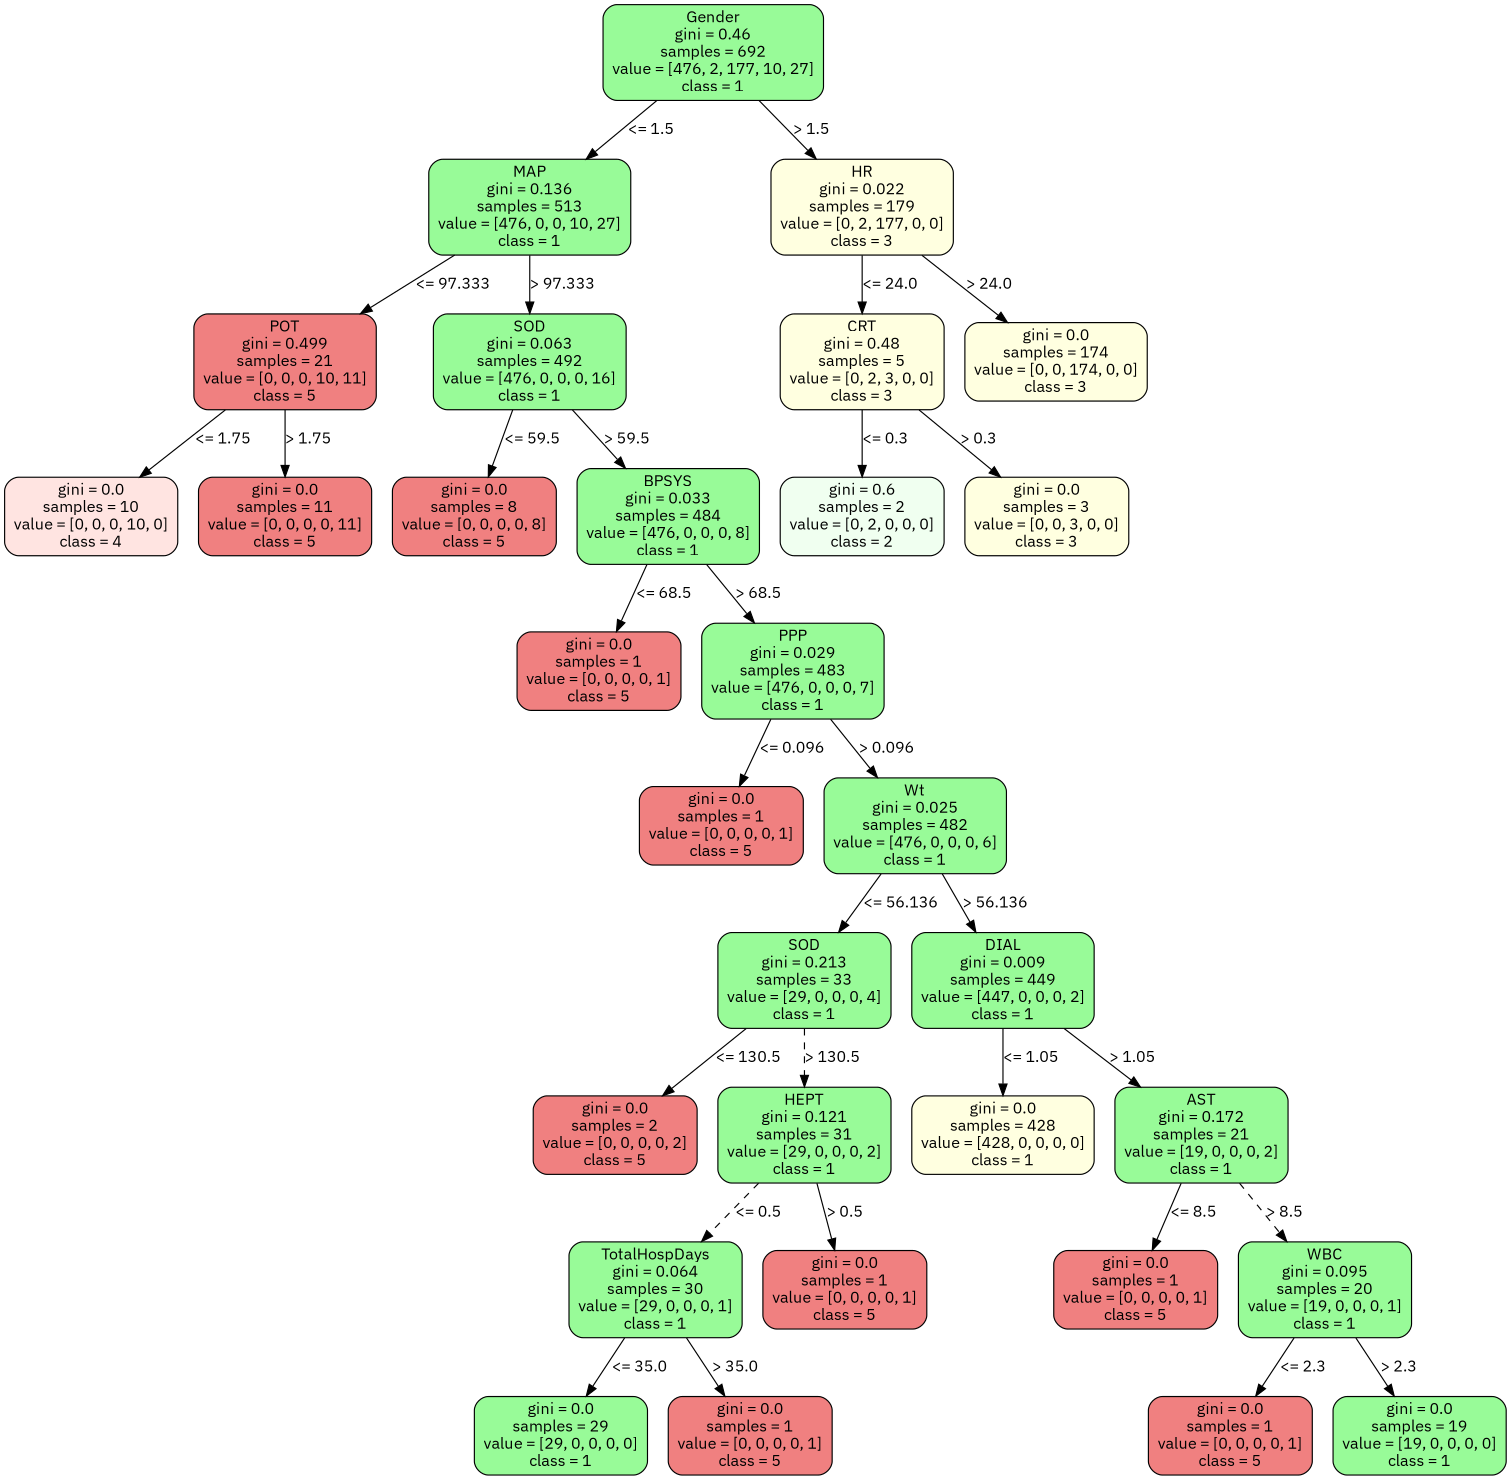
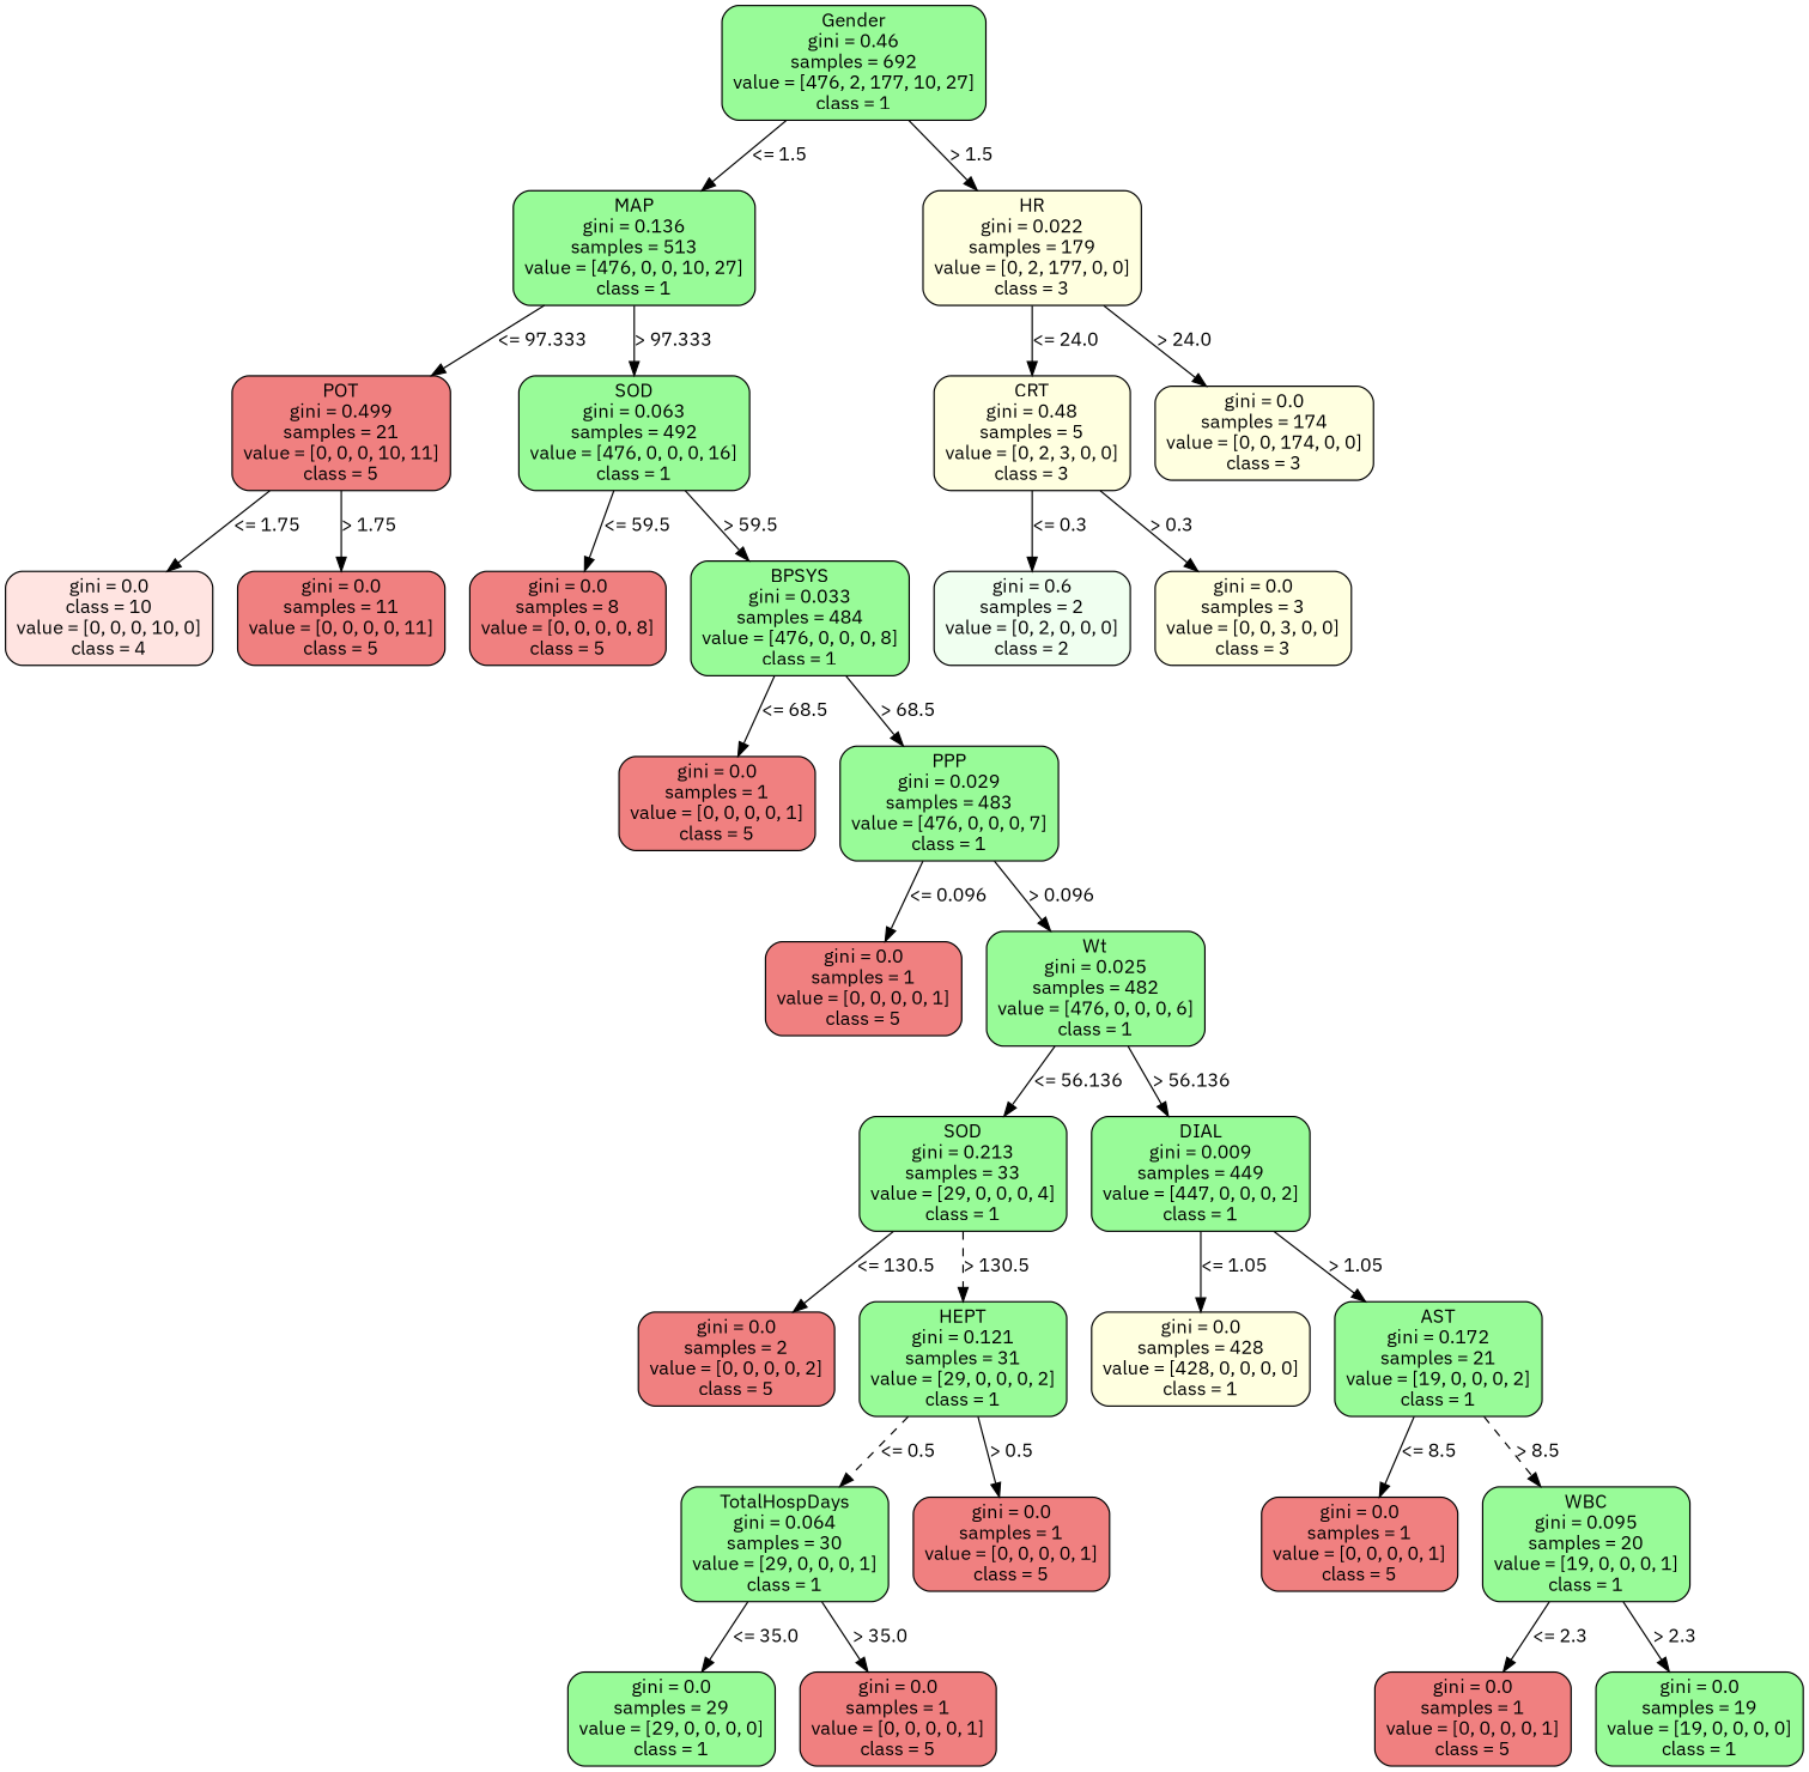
  strict digraph {
    fontname="IBM Plex Sans"
    node [color=black fillcolor=palegreen fontname="IBM Plex Sans" shape=box style="filled, rounded"]
    edge [fontname="IBM Plex Sans" op="<=" param=1.5 style=solid]
    n1 [height=1.1528 label="Gender\ngini = 0.46\nsamples = 692\nvalue = [476, 2, 177, 10, 27]\nclass = 1" width=2.5694]
    n2 [height=1.1528 label="MAP\ngini = 0.136\nsamples = 513\nvalue = [476, 0, 0, 10, 27]\nclass = 1" width=2.3611]
    n3 [fillcolor=lightyellow height=1.1528 label="HR\ngini = 0.022\nsamples = 179\nvalue = [0, 2, 177, 0, 0]\nclass = 3" width=2.1528]
    n4 [fillcolor=lightcoral height=1.1528 label="POT\ngini = 0.499\nsamples = 21\nvalue = [0, 0, 0, 10, 11]\nclass = 5" width=2.1528]
    n5 [height=1.1528 label="SOD\ngini = 0.063\nsamples = 492\nvalue = [476, 0, 0, 0, 16]\nclass = 1" width=2.25]
    n6 [fillcolor=lightyellow height=1.1528 label="CRT\ngini = 0.48\nsamples = 5\nvalue = [0, 2, 3, 0, 0]\nclass = 3" width=1.9444]
    n7 [fillcolor=lightyellow height=0.94444 label="gini = 0.0\nsamples = 174\nvalue = [0, 0, 174, 0, 0]\nclass = 3" width=2.1528]
-   n8 [fillcolor=mistyrose height=0.94444 label="gini = 0.0\nsamples = 10\nvalue = [0, 0, 0, 10, 0]\nclass = 4" width=2.0417]
+   n8 [fillcolor=mistyrose height=0.94444 label="gini = 0.0\nclass = 10\nvalue = [0, 0, 0, 10, 0]\nclass = 4" width=2.0417]
    n9 [fillcolor=lightcoral height=0.94444 label="gini = 0.0\nsamples = 11\nvalue = [0, 0, 0, 0, 11]\nclass = 5" width=2.0417]
    n10 [fillcolor=lightcoral height=0.94444 label="gini = 0.0\nsamples = 8\nvalue = [0, 0, 0, 0, 8]\nclass = 5" width=1.9444]
    n11 [height=1.1528 label="BPSYS\ngini = 0.033\nsamples = 484\nvalue = [476, 0, 0, 0, 8]\nclass = 1" width=2.1528]
    n12 [fillcolor=honeydew height=0.94444 label="gini = 0.6\nsamples = 2\nvalue = [0, 2, 0, 0, 0]\nclass = 2" width=1.9444]
    n13 [fillcolor=lightyellow height=0.94444 label="gini = 0.0\nsamples = 3\nvalue = [0, 0, 3, 0, 0]\nclass = 3" width=1.9444]
    n14 [fillcolor=lightcoral height=0.94444 label="gini = 0.0\nsamples = 1\nvalue = [0, 0, 0, 0, 1]\nclass = 5" width=1.9444]
    n15 [height=1.1528 label="PPP\ngini = 0.029\nsamples = 483\nvalue = [476, 0, 0, 0, 7]\nclass = 1" width=2.1528]
    n16 [fillcolor=lightcoral height=0.94444 label="gini = 0.0\nsamples = 1\nvalue = [0, 0, 0, 0, 1]\nclass = 5" width=1.9444]
    n17 [height=1.1528 label="Wt\ngini = 0.025\nsamples = 482\nvalue = [476, 0, 0, 0, 6]\nclass = 1" width=2.1528]
    n18 [height=1.1528 label="SOD\ngini = 0.213\nsamples = 33\nvalue = [29, 0, 0, 0, 4]\nclass = 1" width=2.0417]
    n19 [height=1.1528 label="DIAL\ngini = 0.009\nsamples = 449\nvalue = [447, 0, 0, 0, 2]\nclass = 1" width=2.1528]
    n20 [fillcolor=lightcoral height=0.94444 label="gini = 0.0\nsamples = 2\nvalue = [0, 0, 0, 0, 2]\nclass = 5" width=1.9444]
    n21 [height=1.1528 label="HEPT\ngini = 0.121\nsamples = 31\nvalue = [29, 0, 0, 0, 2]\nclass = 1" width=2.0417]
    n22 [fillcolor=lightyellow height=0.94444 label="gini = 0.0\nsamples = 428\nvalue = [428, 0, 0, 0, 0]\nclass = 1" width=2.1528]
    n23 [height=1.1528 label="AST\ngini = 0.172\nsamples = 21\nvalue = [19, 0, 0, 0, 2]\nclass = 1" width=2.0417]
    n24 [height=1.1528 label="TotalHospDays\ngini = 0.064\nsamples = 30\nvalue = [29, 0, 0, 0, 1]\nclass = 1" width=2.0417]
    n25 [fillcolor=lightcoral height=0.94444 label="gini = 0.0\nsamples = 1\nvalue = [0, 0, 0, 0, 1]\nclass = 5" width=1.9444]
    n26 [fillcolor=lightcoral height=0.94444 label="gini = 0.0\nsamples = 1\nvalue = [0, 0, 0, 0, 1]\nclass = 5" width=1.9444]
    n27 [height=1.1528 label="WBC\ngini = 0.095\nsamples = 20\nvalue = [19, 0, 0, 0, 1]\nclass = 1" width=2.0417]
    n28 [height=0.94444 label="gini = 0.0\nsamples = 29\nvalue = [29, 0, 0, 0, 0]\nclass = 1" width=2.0417]
    n29 [fillcolor=lightcoral height=0.94444 label="gini = 0.0\nsamples = 1\nvalue = [0, 0, 0, 0, 1]\nclass = 5" width=1.9444]
    n30 [fillcolor=lightcoral height=0.94444 label="gini = 0.0\nsamples = 1\nvalue = [0, 0, 0, 0, 1]\nclass = 5" width=1.9444]
    n31 [height=0.94444 label="gini = 0.0\nsamples = 19\nvalue = [19, 0, 0, 0, 0]\nclass = 1" width=2.0417]
    n1 -> n2 [label="<= 1.5" labelangle=45 labeldistance=2.5]
    n1 -> n3 [label="> 1.5" labelangle=-45 labeldistance=2.5 op=">"]
    n2 -> n4 [label="<= 97.333" param=97.333]
    n2 -> n5 [label="> 97.333" op=">" param=97.333]
    n3 -> n6 [label="<= 24.0" param=24.0]
    n3 -> n7 [label="> 24.0" op=">" param=24.0]
    n4 -> n8 [label="<= 1.75" param=1.75]
    n4 -> n9 [label="> 1.75" op=">" param=1.75]
    n5 -> n10 [label="<= 59.5" param=59.5]
    n5 -> n11 [label="> 59.5" op=">" param=59.5]
    n6 -> n12 [label="<= 0.3" param=0.3]
    n6 -> n13 [label="> 0.3" op=">" param=0.3]
    n11 -> n14 [label="<= 68.5" param=68.5]
    n11 -> n15 [label="> 68.5" op=">" param=68.5]
    n15 -> n16 [label="<= 0.096" param=0.096]
    n15 -> n17 [label="> 0.096" op=">" param=0.096]
    n17 -> n18 [label="<= 56.136" param=56.136]
    n17 -> n19 [label="> 56.136" op=">" param=56.136]
    n18 -> n20 [label="<= 130.5" param=130.5]
    n18 -> n21 [label="> 130.5" op=">" param=130.5 style=dashed]
    n19 -> n22 [label="<= 1.05" param=1.05]
    n19 -> n23 [label="> 1.05" op=">" param=1.05]
    n21 -> n24 [label="<= 0.5" param=0.5 style=dashed]
    n21 -> n25 [label="> 0.5" op=">" param=0.5]
    n23 -> n26 [label="<= 8.5" param=8.5]
    n23 -> n27 [label="> 8.5" op=">" param=8.5 style=dashed]
    n24 -> n28 [label="<= 35.0" param=35.0]
    n24 -> n29 [label="> 35.0" op=">" param=35.0]
    n27 -> n30 [label="<= 2.3" param=2.3]
    n27 -> n31 [label="> 2.3" op=">" param=2.3]
  }
